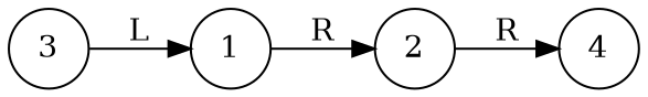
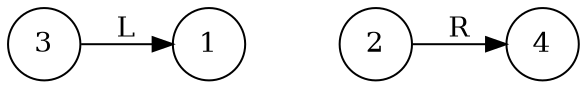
  digraph {
    rankdir=LR
    node [shape=circle]
    edge [arrowhead=normal arrowtail=none dir=both]
    3
    1
    2
    4
    3 -> 1 [label=L]
-   1 -> 2 [label=R]
    2 -> 4 [label=R]
  }
